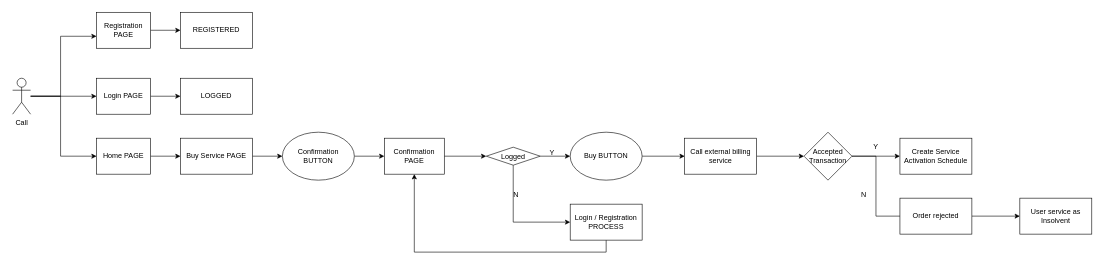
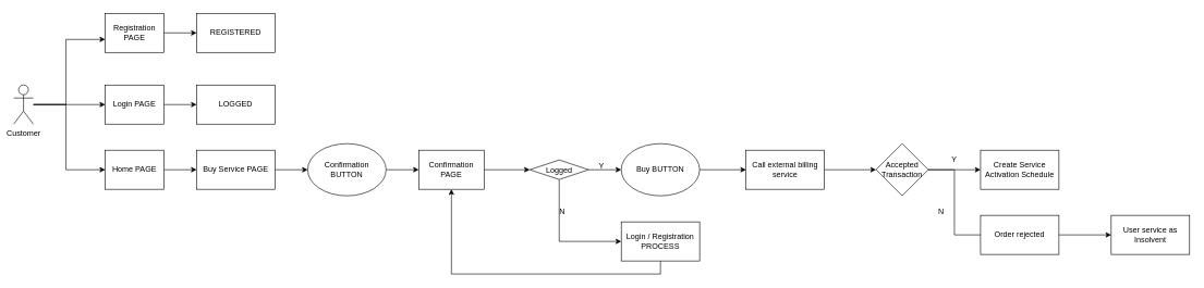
  <mxCell id="0" />
  <mxCell id="1" parent="0" />
  <mxCell id="2" value="" style="edgeStyle=orthogonalEdgeStyle;rounded=0;orthogonalLoop=1;jettySize=auto;html=1;" edge="1" parent="1" source="5" target="7"><mxGeometry relative="1" as="geometry"><mxPoint x="150" y="50" as="targetPoint" /><Array as="points"><mxPoint x="100" y="160" /><mxPoint x="100" y="60" /></Array></mxGeometry></mxCell>
  <mxCell id="3" style="edgeStyle=orthogonalEdgeStyle;rounded=0;orthogonalLoop=1;jettySize=auto;html=1;entryX=0;entryY=0.5;entryDx=0;entryDy=0;" edge="1" parent="1" source="5" target="10"><mxGeometry relative="1" as="geometry" /></mxCell>
  <mxCell id="4" style="edgeStyle=orthogonalEdgeStyle;rounded=0;orthogonalLoop=1;jettySize=auto;html=1;entryX=0;entryY=0.5;entryDx=0;entryDy=0;" edge="1" parent="1" source="5" target="13"><mxGeometry relative="1" as="geometry"><Array as="points"><mxPoint x="100" y="160" /><mxPoint x="100" y="260" /></Array></mxGeometry></mxCell>
- <mxCell id="5" value="Call" style="shape=umlActor;verticalLabelPosition=bottom;verticalAlign=top;html=1;outlineConnect=0;" vertex="1" parent="1"><mxGeometry x="20" y="130" width="30" height="60" as="geometry" /></mxCell>
+ <mxCell id="5" value="Customer" style="shape=umlActor;verticalLabelPosition=bottom;verticalAlign=top;html=1;outlineConnect=0;" vertex="1" parent="1"><mxGeometry x="20" y="130" width="30" height="60" as="geometry" /></mxCell>
  <mxCell id="6" style="edgeStyle=orthogonalEdgeStyle;rounded=0;orthogonalLoop=1;jettySize=auto;html=1;" edge="1" parent="1" source="7" target="8"><mxGeometry relative="1" as="geometry" /></mxCell>
  <mxCell id="7" value="Registration PAGE" style="rounded=0;whiteSpace=wrap;html=1;" vertex="1" parent="1"><mxGeometry x="160" y="20" width="90" height="60" as="geometry" /></mxCell>
  <mxCell id="8" value="REGISTERED" style="rounded=0;whiteSpace=wrap;html=1;" vertex="1" parent="1"><mxGeometry x="300" y="20" width="120" height="60" as="geometry" /></mxCell>
  <mxCell id="9" style="edgeStyle=orthogonalEdgeStyle;rounded=0;orthogonalLoop=1;jettySize=auto;html=1;" edge="1" parent="1" source="10" target="11"><mxGeometry relative="1" as="geometry" /></mxCell>
  <mxCell id="10" value="Login PAGE" style="rounded=0;whiteSpace=wrap;html=1;" vertex="1" parent="1"><mxGeometry x="160" y="130" width="90" height="60" as="geometry" /></mxCell>
  <mxCell id="11" value="LOGGED" style="rounded=0;whiteSpace=wrap;html=1;" vertex="1" parent="1"><mxGeometry x="300" y="130" width="120" height="60" as="geometry" /></mxCell>
  <mxCell id="12" style="edgeStyle=orthogonalEdgeStyle;rounded=0;orthogonalLoop=1;jettySize=auto;html=1;entryX=0;entryY=0.5;entryDx=0;entryDy=0;" edge="1" parent="1" source="13" target="15"><mxGeometry relative="1" as="geometry" /></mxCell>
  <mxCell id="13" value="Home PAGE" style="rounded=0;whiteSpace=wrap;html=1;" vertex="1" parent="1"><mxGeometry x="160" y="230" width="90" height="60" as="geometry" /></mxCell>
  <mxCell id="14" style="edgeStyle=orthogonalEdgeStyle;rounded=0;orthogonalLoop=1;jettySize=auto;html=1;entryX=0;entryY=0.5;entryDx=0;entryDy=0;" edge="1" parent="1" source="15" target="17"><mxGeometry relative="1" as="geometry"><mxPoint x="480" y="260" as="targetPoint" /></mxGeometry></mxCell>
  <mxCell id="15" value="Buy Service PAGE" style="rounded=0;whiteSpace=wrap;html=1;" vertex="1" parent="1"><mxGeometry x="300" y="230" width="120" height="60" as="geometry" /></mxCell>
  <mxCell id="16" style="edgeStyle=orthogonalEdgeStyle;rounded=0;orthogonalLoop=1;jettySize=auto;html=1;entryX=0;entryY=0.5;entryDx=0;entryDy=0;" edge="1" parent="1" source="17" target="19"><mxGeometry relative="1" as="geometry" /></mxCell>
  <mxCell id="17" value="Confirmation BUTTON" style="ellipse;whiteSpace=wrap;html=1;" vertex="1" parent="1"><mxGeometry x="470" y="220" width="120" height="80" as="geometry" /></mxCell>
  <mxCell id="18" style="edgeStyle=orthogonalEdgeStyle;rounded=0;orthogonalLoop=1;jettySize=auto;html=1;entryX=0;entryY=0.5;entryDx=0;entryDy=0;" edge="1" parent="1" source="19" target="22"><mxGeometry relative="1" as="geometry" /></mxCell>
  <mxCell id="19" value="Confirmation PAGE" style="rounded=0;whiteSpace=wrap;html=1;" vertex="1" parent="1"><mxGeometry x="640" y="230" width="100" height="60" as="geometry" /></mxCell>
  <mxCell id="20" style="edgeStyle=orthogonalEdgeStyle;rounded=0;orthogonalLoop=1;jettySize=auto;html=1;exitX=1;exitY=0.5;exitDx=0;exitDy=0;" edge="1" parent="1" source="22" target="24"><mxGeometry relative="1" as="geometry"><mxPoint x="980" y="260" as="targetPoint" /></mxGeometry></mxCell>
  <mxCell id="21" style="edgeStyle=orthogonalEdgeStyle;rounded=0;orthogonalLoop=1;jettySize=auto;html=1;entryX=0;entryY=0.5;entryDx=0;entryDy=0;" edge="1" parent="1" source="22" target="27"><mxGeometry relative="1" as="geometry"><Array as="points"><mxPoint x="855" y="370" /></Array></mxGeometry></mxCell>
  <mxCell id="22" value="Logged" style="rhombus;" vertex="1" parent="1"><mxGeometry x="810" y="245" width="90" height="30" as="geometry" /></mxCell>
  <mxCell id="23" style="edgeStyle=orthogonalEdgeStyle;rounded=0;orthogonalLoop=1;jettySize=auto;html=1;exitX=1;exitY=0.5;exitDx=0;exitDy=0;entryX=0;entryY=0.5;entryDx=0;entryDy=0;" edge="1" parent="1" source="24" target="30"><mxGeometry relative="1" as="geometry" /></mxCell>
  <mxCell id="24" value="Buy BUTTON" style="ellipse;whiteSpace=wrap;html=1;" vertex="1" parent="1"><mxGeometry x="950" y="220" width="120" height="80" as="geometry" /></mxCell>
  <mxCell id="25" value="Y" style="text;html=1;strokeColor=none;fillColor=none;align=center;verticalAlign=middle;whiteSpace=wrap;rounded=0;" vertex="1" parent="1"><mxGeometry x="890" y="240" width="60" height="30" as="geometry" /></mxCell>
  <mxCell id="26" style="edgeStyle=orthogonalEdgeStyle;rounded=0;orthogonalLoop=1;jettySize=auto;html=1;entryX=0.5;entryY=1;entryDx=0;entryDy=0;" edge="1" parent="1" source="27" target="19"><mxGeometry relative="1" as="geometry"><Array as="points"><mxPoint x="1010" y="420" /><mxPoint x="690" y="420" /></Array></mxGeometry></mxCell>
  <mxCell id="27" value="&lt;div&gt;Login / Registration&lt;/div&gt;&lt;div&gt;PROCESS&lt;br&gt;&lt;/div&gt;" style="rounded=0;whiteSpace=wrap;html=1;" vertex="1" parent="1"><mxGeometry x="950" y="340" width="120" height="60" as="geometry" /></mxCell>
  <mxCell id="28" value="N" style="text;html=1;strokeColor=none;fillColor=none;align=center;verticalAlign=middle;whiteSpace=wrap;rounded=0;" vertex="1" parent="1"><mxGeometry x="830" y="310" width="60" height="30" as="geometry" /></mxCell>
  <mxCell id="29" style="edgeStyle=orthogonalEdgeStyle;rounded=0;orthogonalLoop=1;jettySize=auto;html=1;entryX=0;entryY=0.5;entryDx=0;entryDy=0;" edge="1" parent="1" source="30" target="33"><mxGeometry relative="1" as="geometry" /></mxCell>
  <mxCell id="30" value="Call external billing service" style="rounded=0;whiteSpace=wrap;html=1;" vertex="1" parent="1"><mxGeometry x="1141" y="230" width="120" height="60" as="geometry" /></mxCell>
  <mxCell id="31" style="edgeStyle=orthogonalEdgeStyle;rounded=0;orthogonalLoop=1;jettySize=auto;html=1;" edge="1" parent="1" source="33" target="34"><mxGeometry relative="1" as="geometry" /></mxCell>
  <mxCell id="32" style="edgeStyle=orthogonalEdgeStyle;rounded=0;orthogonalLoop=1;jettySize=auto;html=1;entryX=0;entryY=0.5;entryDx=0;entryDy=0;endArrow=none;" edge="1" parent="1" source="33" target="38"><mxGeometry relative="1" as="geometry" /></mxCell>
  <mxCell id="33" value="Accepted Transaction" style="rhombus;whiteSpace=wrap;html=1;" vertex="1" parent="1"><mxGeometry x="1340" y="220" width="80" height="80" as="geometry" /></mxCell>
  <mxCell id="34" value="Create Service Activation Schedule" style="rounded=0;whiteSpace=wrap;html=1;" vertex="1" parent="1"><mxGeometry x="1500" y="230" width="120" height="60" as="geometry" /></mxCell>
  <mxCell id="35" value="Y" style="text;html=1;strokeColor=none;fillColor=none;align=center;verticalAlign=middle;whiteSpace=wrap;rounded=0;" vertex="1" parent="1"><mxGeometry x="1430" y="230" width="60" height="30" as="geometry" /></mxCell>
  <mxCell id="36" value="User service as Insolvent" style="rounded=0;whiteSpace=wrap;html=1;" vertex="1" parent="1"><mxGeometry x="1700" y="330" width="120" height="60" as="geometry" /></mxCell>
  <mxCell id="37" style="edgeStyle=orthogonalEdgeStyle;rounded=0;orthogonalLoop=1;jettySize=auto;html=1;" edge="1" parent="1" source="38" target="36"><mxGeometry relative="1" as="geometry" /></mxCell>
  <mxCell id="38" value="Order rejected" style="rounded=0;whiteSpace=wrap;html=1;" vertex="1" parent="1"><mxGeometry x="1500" y="330" width="120" height="60" as="geometry" /></mxCell>
  <mxCell id="39" value="N" style="text;html=1;strokeColor=none;fillColor=none;align=center;verticalAlign=middle;whiteSpace=wrap;rounded=0;" vertex="1" parent="1"><mxGeometry x="1410" y="310" width="60" height="30" as="geometry" /></mxCell>
